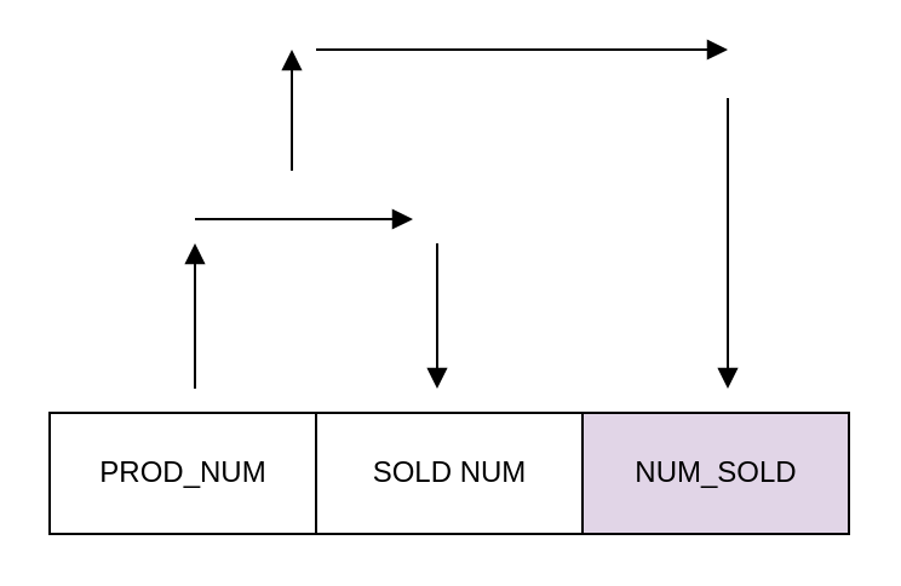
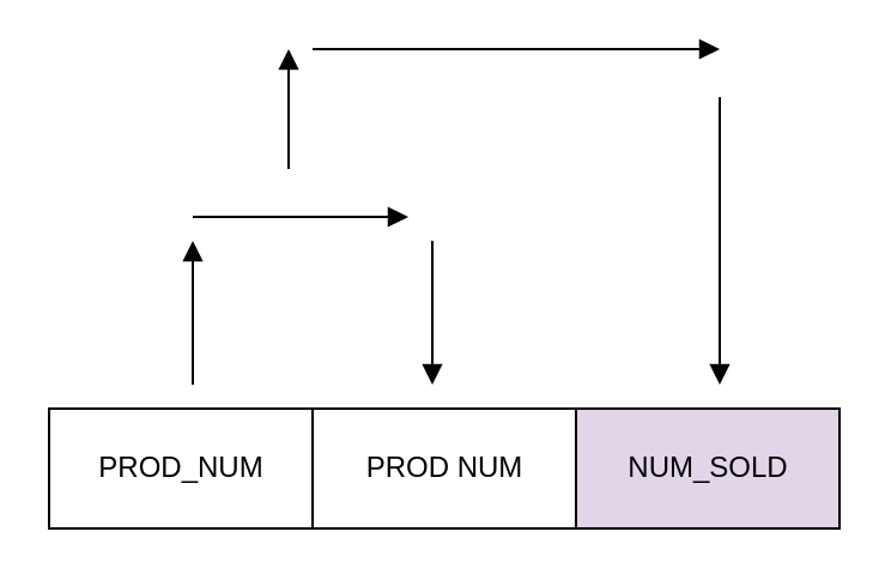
  <mxCell id="0" />
  <mxCell id="1" parent="0" />
  <mxCell id="2" value="PROD_NUM" style="html=1;" vertex="1" parent="1"><mxGeometry x="20" y="170" width="110" height="50" as="geometry" /></mxCell>
- <mxCell id="3" value="SOLD NUM" style="html=1;" vertex="1" parent="1"><mxGeometry x="130" y="170" width="110" height="50" as="geometry" /></mxCell>
+ <mxCell id="3" value="PROD NUM" style="html=1;" vertex="1" parent="1"><mxGeometry x="130" y="170" width="110" height="50" as="geometry" /></mxCell>
  <mxCell id="4" value="NUM_SOLD" style="html=1;fillColor=#e1d5e7;" vertex="1" parent="1"><mxGeometry x="240" y="170" width="110" height="50" as="geometry" /></mxCell>
  <mxCell id="5" value="" style="html=1;verticalAlign=bottom;endArrow=block;rounded=0;" edge="1" parent="1"><mxGeometry width="80" relative="1" as="geometry"><mxPoint x="80" y="160" as="sourcePoint" /><mxPoint x="80" y="100" as="targetPoint" /></mxGeometry></mxCell>
  <mxCell id="6" value="" style="html=1;verticalAlign=bottom;endArrow=block;rounded=0;" edge="1" parent="1"><mxGeometry width="80" relative="1" as="geometry"><mxPoint x="80" y="90" as="sourcePoint" /><mxPoint x="170" y="90" as="targetPoint" /></mxGeometry></mxCell>
  <mxCell id="7" value="" style="html=1;verticalAlign=bottom;endArrow=block;rounded=0;" edge="1" parent="1"><mxGeometry x="-0.6" y="20" width="80" relative="1" as="geometry"><mxPoint x="180" y="100" as="sourcePoint" /><mxPoint x="180" y="160" as="targetPoint" /><mxPoint as="offset" /></mxGeometry></mxCell>
  <mxCell id="8" value="" style="html=1;verticalAlign=bottom;endArrow=block;rounded=0;" edge="1" parent="1"><mxGeometry x="-0.75" y="30" width="80" relative="1" as="geometry"><mxPoint x="120" y="70" as="sourcePoint" /><mxPoint x="120" y="20" as="targetPoint" /><mxPoint as="offset" /></mxGeometry></mxCell>
  <mxCell id="9" value="" style="html=1;verticalAlign=bottom;endArrow=block;rounded=0;" edge="1" parent="1"><mxGeometry width="80" relative="1" as="geometry"><mxPoint x="130" y="20" as="sourcePoint" /><mxPoint x="300" y="20" as="targetPoint" /></mxGeometry></mxCell>
  <mxCell id="10" value="" style="html=1;verticalAlign=bottom;endArrow=block;rounded=0;" edge="1" parent="1"><mxGeometry x="-0.167" y="20" width="80" relative="1" as="geometry"><mxPoint x="300" y="40" as="sourcePoint" /><mxPoint x="300" y="160" as="targetPoint" /><mxPoint as="offset" /></mxGeometry></mxCell>
